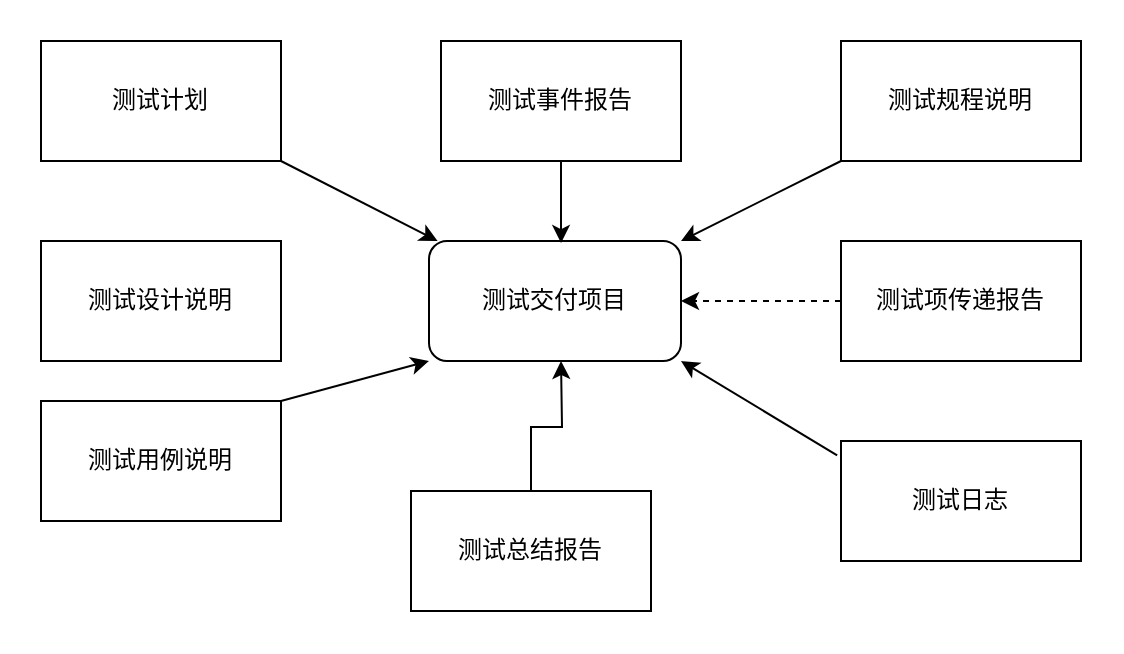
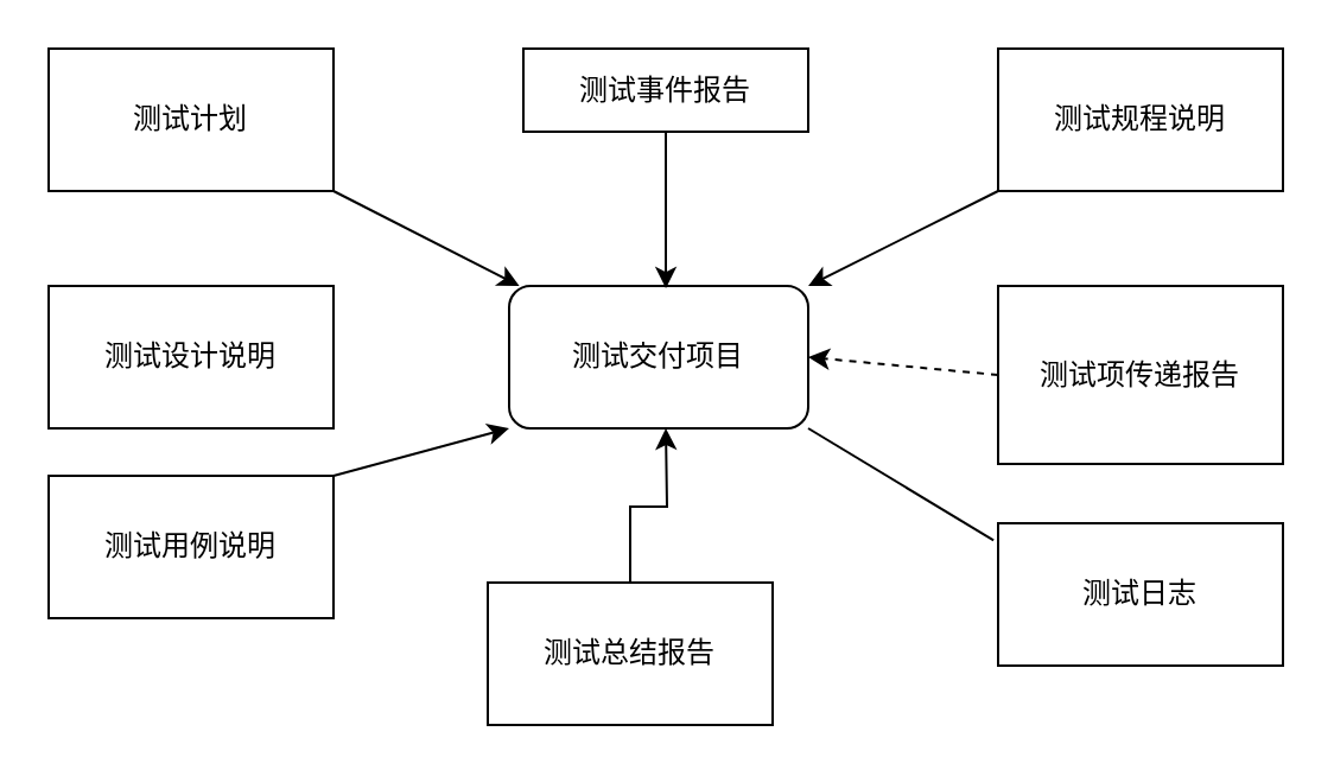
  <mxCell id="0" />
  <mxCell id="1" parent="0" />
  <mxCell id="2" value="测试交付项目" style="rounded=1;whiteSpace=wrap;html=1;" vertex="1" parent="1"><mxGeometry x="214" y="120" width="126" height="60" as="geometry" /></mxCell>
  <mxCell id="3" value="测试计划" style="rounded=0;whiteSpace=wrap;html=1;" vertex="1" parent="1"><mxGeometry x="20" y="20" width="120" height="60" as="geometry" /></mxCell>
  <mxCell id="4" value="测试设计说明" style="rounded=0;whiteSpace=wrap;html=1;" vertex="1" parent="1"><mxGeometry x="20" y="120" width="120" height="60" as="geometry" /></mxCell>
  <mxCell id="5" value="测试用例说明" style="rounded=0;whiteSpace=wrap;html=1;" vertex="1" parent="1"><mxGeometry x="20" y="200" width="120" height="60" as="geometry" /></mxCell>
  <mxCell id="6" value="测试规程说明" style="rounded=0;whiteSpace=wrap;html=1;" vertex="1" parent="1"><mxGeometry x="420" y="20" width="120" height="60" as="geometry" /></mxCell>
- <mxCell id="7" value="测试项传递报告" style="rounded=0;whiteSpace=wrap;html=1;" vertex="1" parent="1"><mxGeometry x="420" y="120" width="120" height="60" as="geometry" /></mxCell>
+ <mxCell id="7" value="测试项传递报告" style="rounded=0;whiteSpace=wrap;html=1;" vertex="1" parent="1"><mxGeometry x="420" y="120" width="120" height="75" as="geometry" /></mxCell>
  <mxCell id="8" value="测试日志" style="rounded=0;whiteSpace=wrap;html=1;" vertex="1" parent="1"><mxGeometry x="420" y="220" width="120" height="60" as="geometry" /></mxCell>
  <mxCell id="9" value="" style="endArrow=classic;html=1;rounded=0;exitX=1;exitY=1;exitDx=0;exitDy=0;" edge="1" parent="1" source="3" target="2"><mxGeometry width="50" height="50" relative="1" as="geometry"><mxPoint x="250" y="90" as="sourcePoint" /><mxPoint x="300" y="40" as="targetPoint" /></mxGeometry></mxCell>
  <mxCell id="10" value="" style="endArrow=classic;html=1;rounded=0;exitX=1;exitY=0;exitDx=0;exitDy=0;entryX=0;entryY=1;entryDx=0;entryDy=0;" edge="1" parent="1" source="5" target="2"><mxGeometry width="50" height="50" relative="1" as="geometry"><mxPoint x="280" y="300" as="sourcePoint" /><mxPoint x="210" y="170" as="targetPoint" /></mxGeometry></mxCell>
  <mxCell id="11" value="" style="endArrow=classic;html=1;rounded=0;exitX=0;exitY=1;exitDx=0;exitDy=0;" edge="1" parent="1" source="6"><mxGeometry width="50" height="50" relative="1" as="geometry"><mxPoint x="290" y="330" as="sourcePoint" /><mxPoint x="340" y="120" as="targetPoint" /></mxGeometry></mxCell>
  <mxCell id="12" value="" style="endArrow=classic;html=1;rounded=0;exitX=0;exitY=0.5;exitDx=0;exitDy=0;entryX=1;entryY=0.5;entryDx=0;entryDy=0;dashed=1;" edge="1" parent="1" source="7" target="2"><mxGeometry width="50" height="50" relative="1" as="geometry"><mxPoint x="370" y="260" as="sourcePoint" /><mxPoint x="420" y="210" as="targetPoint" /></mxGeometry></mxCell>
- <mxCell id="13" value="" style="endArrow=classic;html=1;rounded=0;exitX=-0.016;exitY=0.12;exitDx=0;exitDy=0;exitPerimeter=0;entryX=1;entryY=1;entryDx=0;entryDy=0;" edge="1" parent="1" source="8" target="2"><mxGeometry width="50" height="50" relative="1" as="geometry"><mxPoint x="300" y="300" as="sourcePoint" /><mxPoint x="350" y="250" as="targetPoint" /></mxGeometry></mxCell>
+ <mxCell id="13" value="" style="endArrow=none;html=1;rounded=0;exitX=-0.016;exitY=0.12;exitDx=0;exitDy=0;exitPerimeter=0;entryX=1;entryY=1;entryDx=0;entryDy=0;" edge="1" parent="1" source="8" target="2"><mxGeometry width="50" height="50" relative="1" as="geometry"><mxPoint x="300" y="300" as="sourcePoint" /><mxPoint x="350" y="250" as="targetPoint" /></mxGeometry></mxCell>
  <mxCell id="14" style="edgeStyle=orthogonalEdgeStyle;rounded=0;orthogonalLoop=1;jettySize=auto;html=1;exitX=0.5;exitY=0;exitDx=0;exitDy=0;" edge="1" parent="1" source="15"><mxGeometry relative="1" as="geometry"><mxPoint x="280" y="180" as="targetPoint" /></mxGeometry></mxCell>
  <mxCell id="15" value="测试总结报告" style="rounded=0;whiteSpace=wrap;html=1;" vertex="1" parent="1"><mxGeometry x="205" y="245" width="120" height="60" as="geometry" /></mxCell>
  <mxCell id="16" style="edgeStyle=orthogonalEdgeStyle;rounded=0;orthogonalLoop=1;jettySize=auto;html=1;exitX=0.5;exitY=1;exitDx=0;exitDy=0;entryX=0.524;entryY=0.017;entryDx=0;entryDy=0;entryPerimeter=0;" edge="1" parent="1" source="17" target="2"><mxGeometry relative="1" as="geometry" /></mxCell>
- <mxCell id="17" value="测试事件报告" style="rounded=0;whiteSpace=wrap;html=1;" vertex="1" parent="1"><mxGeometry x="220" y="20" width="120" height="60" as="geometry" /></mxCell>
+ <mxCell id="17" value="测试事件报告" style="rounded=0;whiteSpace=wrap;html=1;" vertex="1" parent="1"><mxGeometry x="220" y="20" width="120" height="35" as="geometry" /></mxCell>
